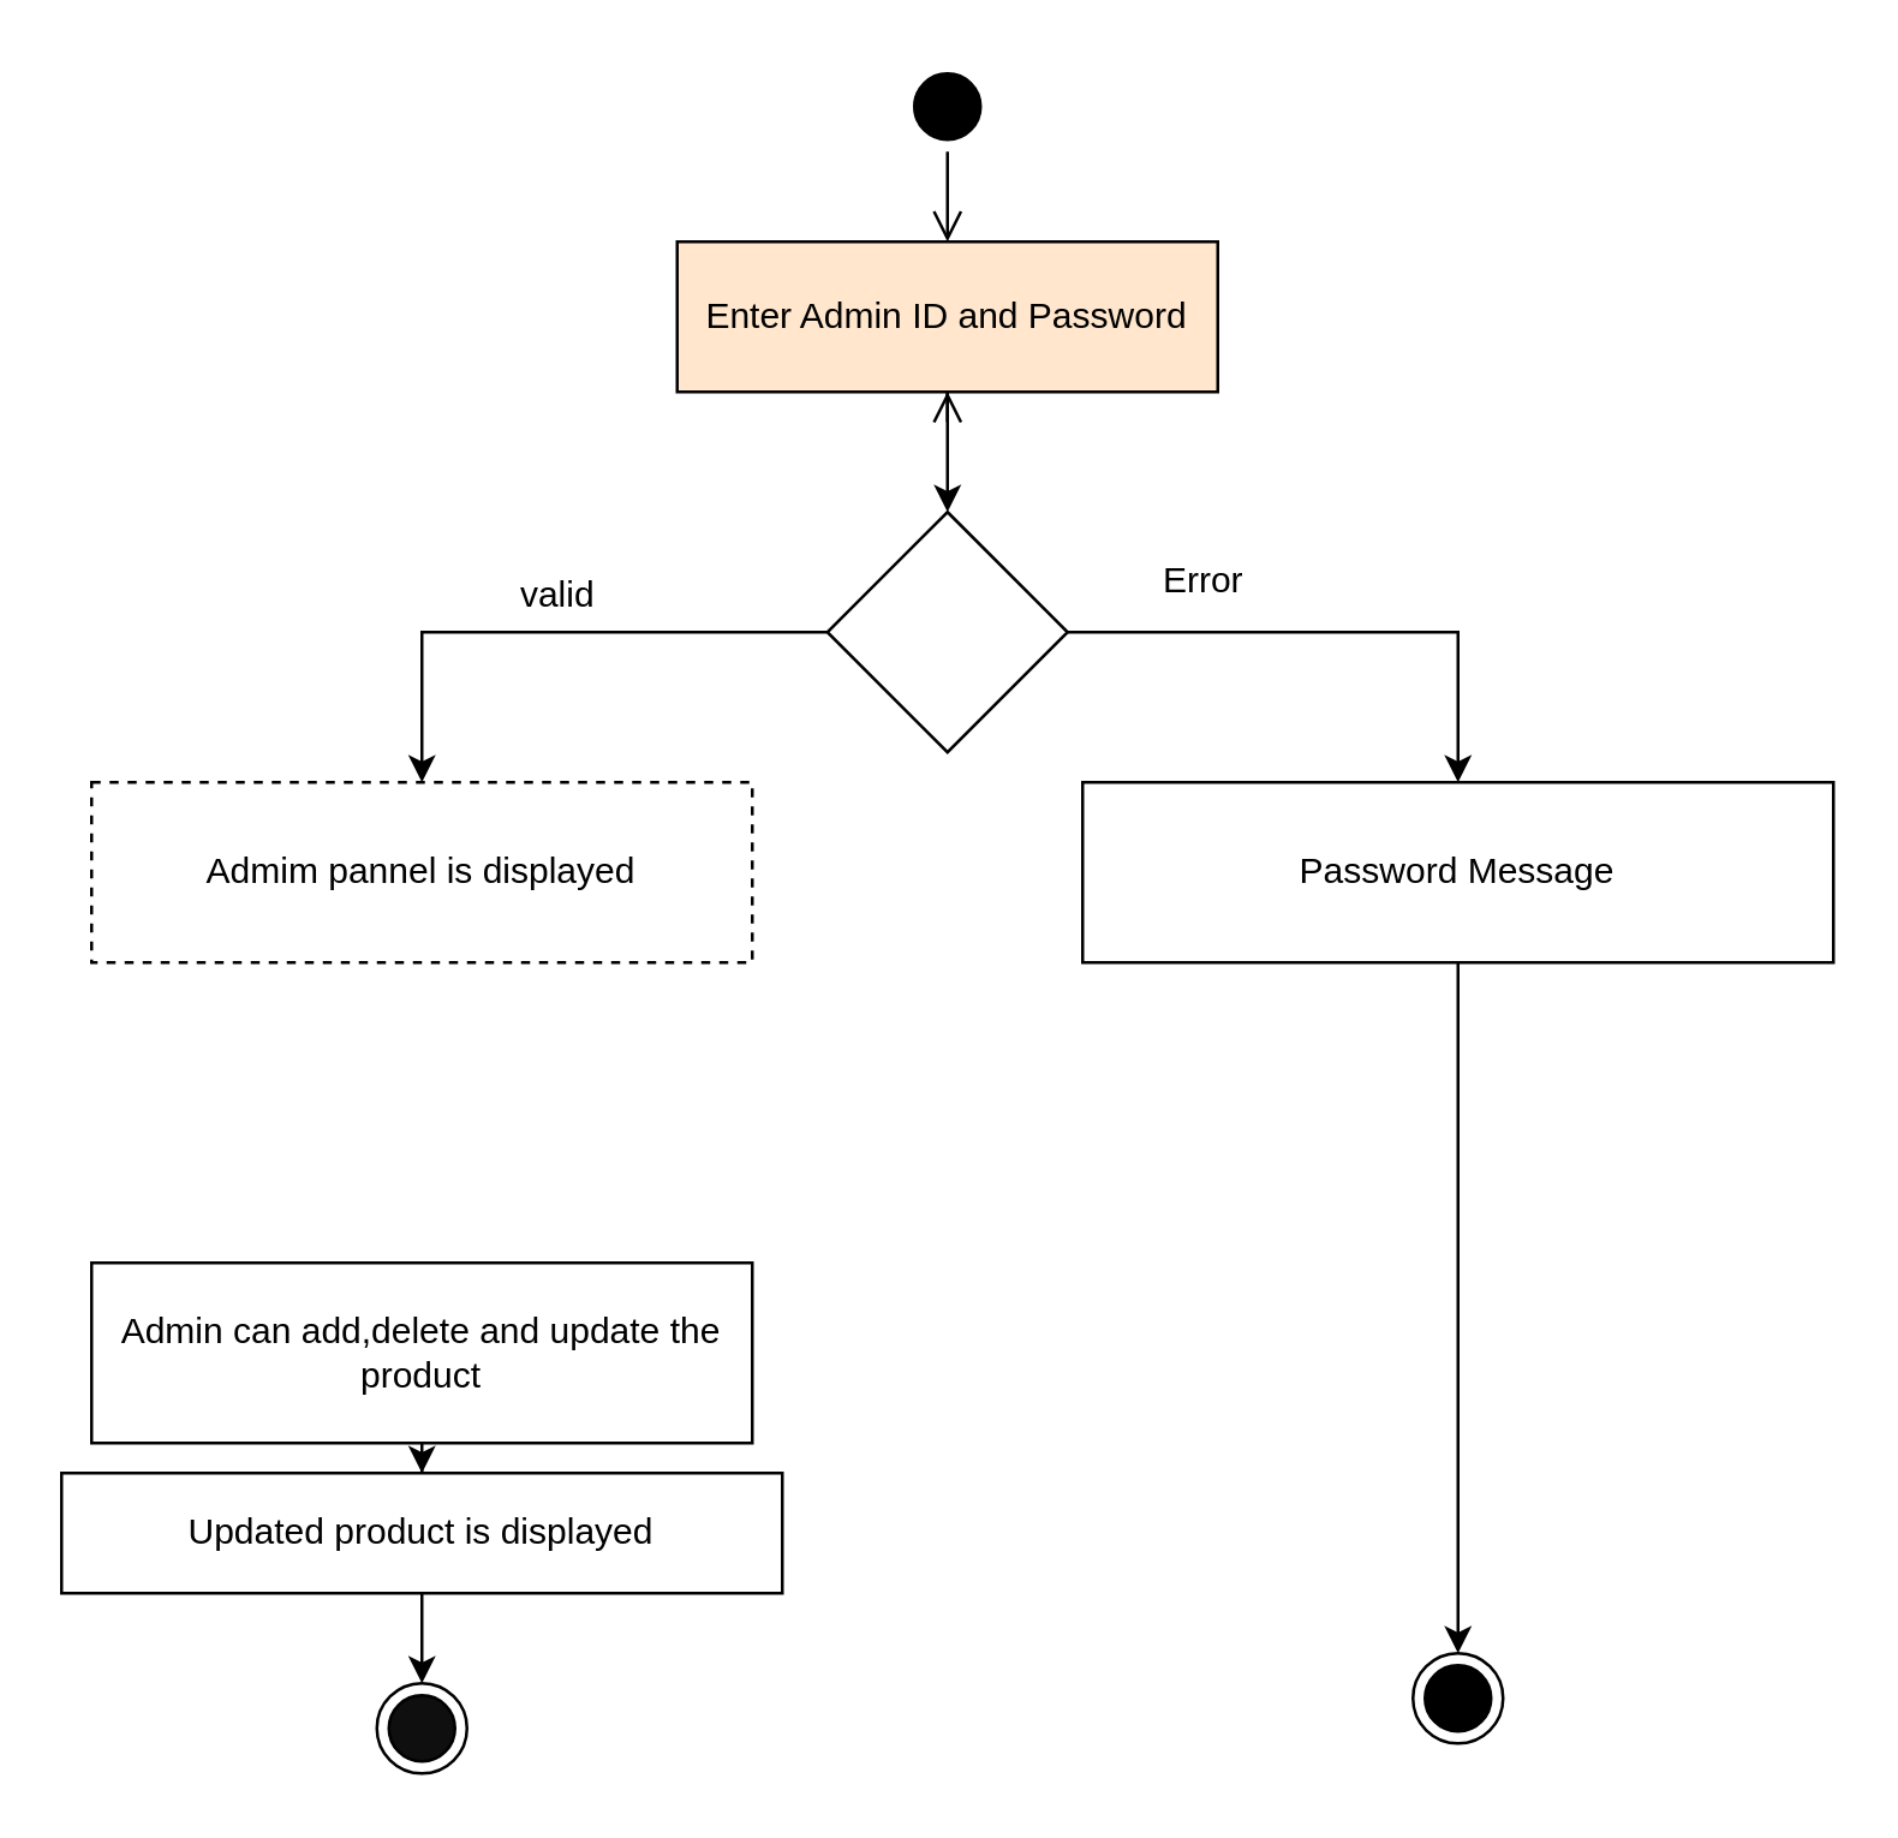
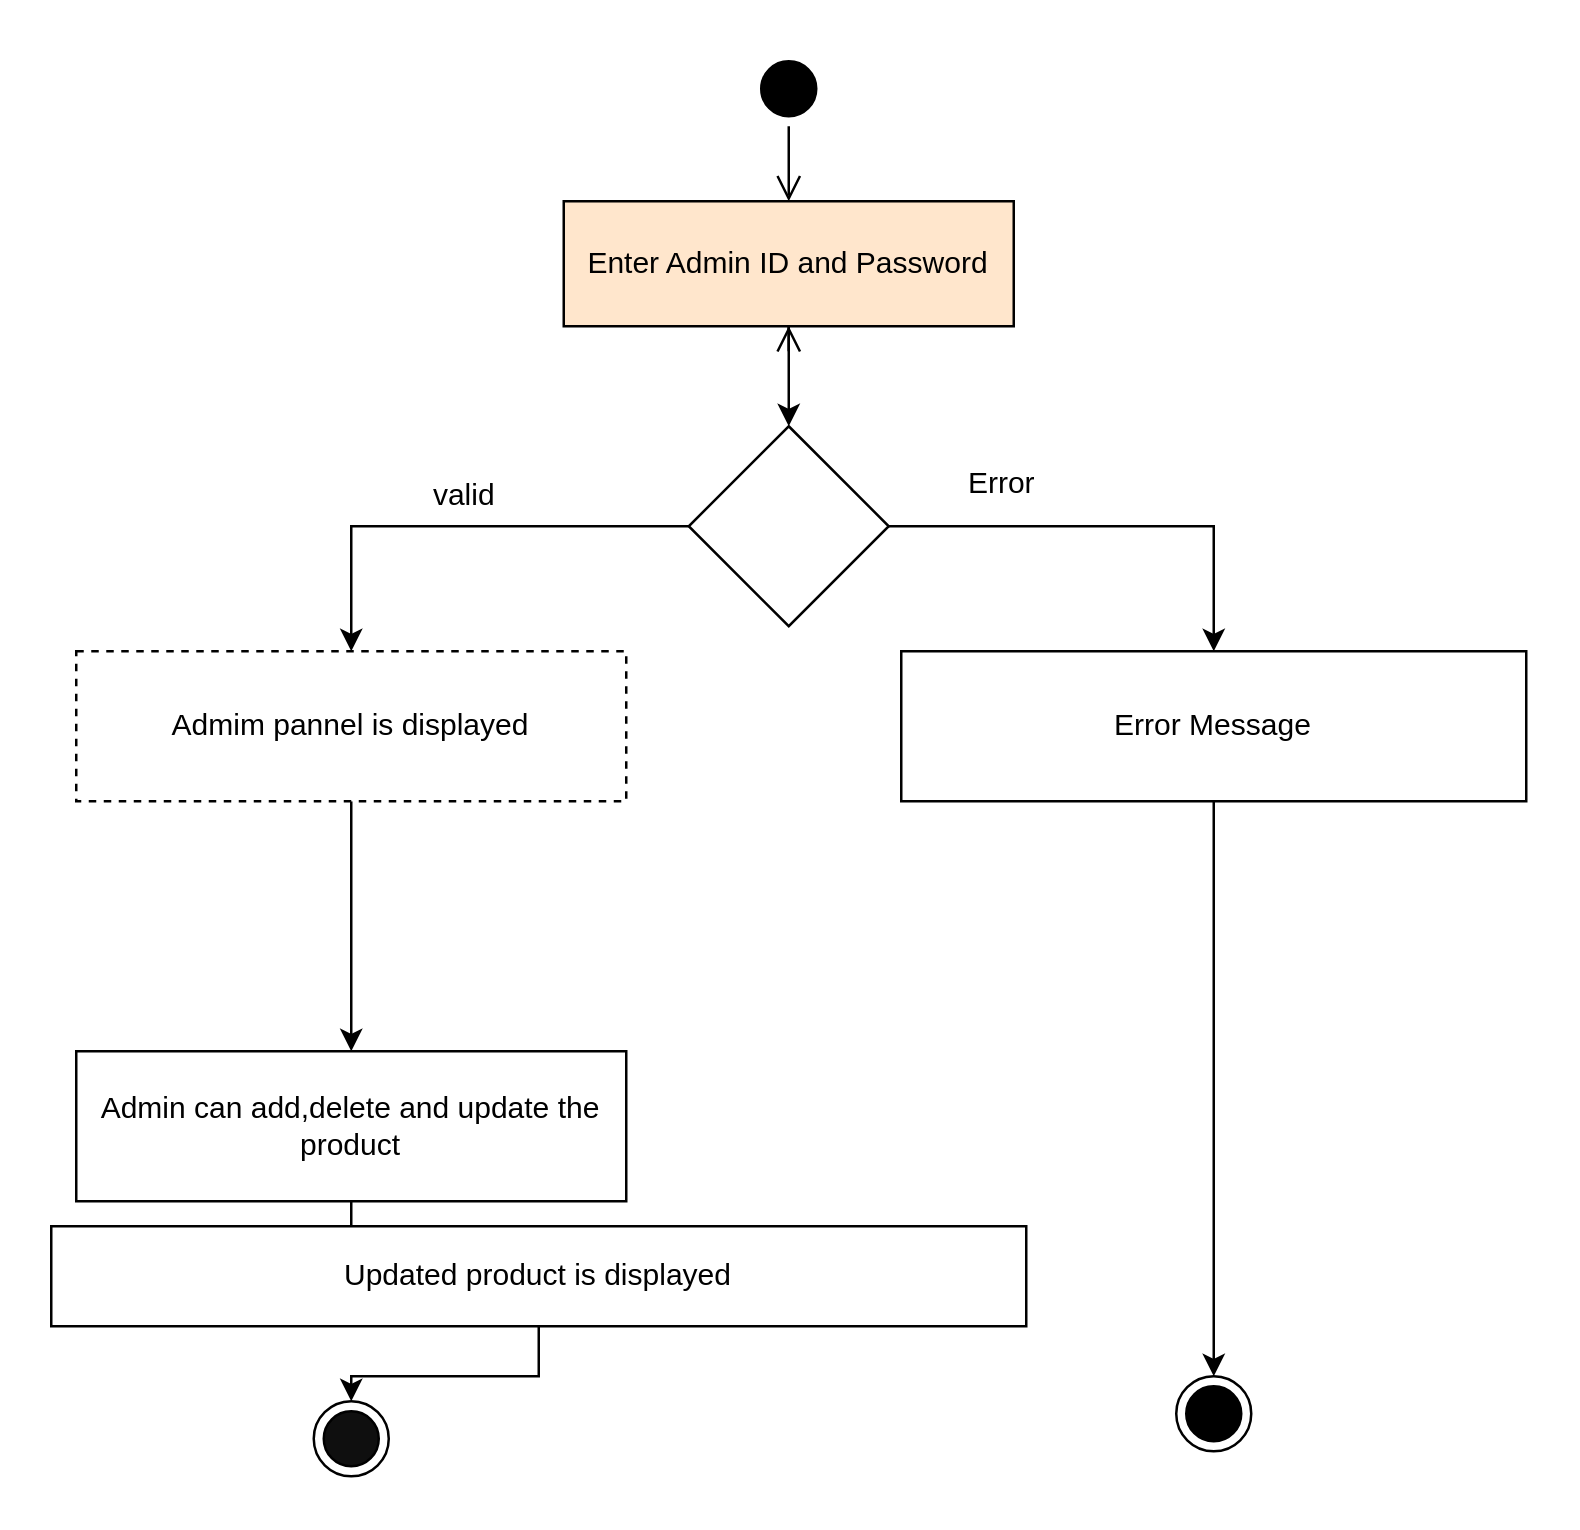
  <mxCell id="0" />
  <mxCell id="1" parent="0" />
  <mxCell id="2" value="" style="ellipse;html=1;shape=startState;labelBackgroundColor=none;fillColor=#000000;" vertex="1" parent="1"><mxGeometry x="300" width="30" height="30" as="geometry" y="20" /></mxCell>
  <mxCell id="3" value="" style="edgeStyle=orthogonalEdgeStyle;html=1;verticalAlign=bottom;endArrow=open;endSize=8;rounded=0;labelBackgroundColor=none;fontColor=default;" edge="1" source="11" parent="1"><mxGeometry relative="1" as="geometry"><mxPoint x="315" y="130" as="targetPoint" /></mxGeometry></mxCell>
  <mxCell id="4" value="" style="edgeStyle=orthogonalEdgeStyle;rounded=0;orthogonalLoop=1;jettySize=auto;html=1;labelBackgroundColor=none;fontColor=default;" edge="1" parent="1" source="11" target="7"><mxGeometry relative="1" as="geometry" /></mxCell>
  <mxCell id="5" value="" style="edgeStyle=orthogonalEdgeStyle;rounded=0;orthogonalLoop=1;jettySize=auto;html=1;labelBackgroundColor=none;fontColor=default;" edge="1" parent="1" source="7" target="9"><mxGeometry relative="1" as="geometry" /></mxCell>
  <mxCell id="6" value="" style="edgeStyle=orthogonalEdgeStyle;rounded=0;orthogonalLoop=1;jettySize=auto;html=1;labelBackgroundColor=none;fontColor=default;" edge="1" parent="1" source="7" target="13"><mxGeometry relative="1" as="geometry" /></mxCell>
  <mxCell id="7" value="" style="rhombus;whiteSpace=wrap;html=1;labelBackgroundColor=none;" vertex="1" parent="1"><mxGeometry x="275" y="170" width="80" height="80" as="geometry" /></mxCell>
+ <mxCell id="8" value="" style="edgeStyle=orthogonalEdgeStyle;rounded=0;orthogonalLoop=1;jettySize=auto;html=1;labelBackgroundColor=none;fontColor=default;" edge="1" parent="1" source="9" target="17"><mxGeometry relative="1" as="geometry" /></mxCell>
  <mxCell id="9" value="Admim pannel is displayed" style="whiteSpace=wrap;html=1;labelBackgroundColor=none;dashed=1;" vertex="1" parent="1"><mxGeometry x="30" y="260" width="220" height="60" as="geometry" /></mxCell>
  <mxCell id="10" value="" style="edgeStyle=orthogonalEdgeStyle;html=1;verticalAlign=bottom;endArrow=open;endSize=8;rounded=0;labelBackgroundColor=none;fontColor=default;" edge="1" parent="1" source="2" target="11"><mxGeometry relative="1" as="geometry"><mxPoint x="315" y="130" as="targetPoint" /><mxPoint x="315" y="50" as="sourcePoint" /></mxGeometry></mxCell>
  <mxCell id="11" value="Enter Admin ID and Password" style="html=1;whiteSpace=wrap;labelBackgroundColor=none;fillColor=#ffe6cc;" vertex="1" parent="1"><mxGeometry x="225" y="80" width="180" height="50" as="geometry" /></mxCell>
  <mxCell id="12" value="" style="edgeStyle=orthogonalEdgeStyle;rounded=0;orthogonalLoop=1;jettySize=auto;html=1;labelBackgroundColor=none;fontColor=default;" edge="1" parent="1" source="13" target="21"><mxGeometry relative="1" as="geometry" /></mxCell>
- <mxCell id="13" value="Password Message" style="whiteSpace=wrap;html=1;labelBackgroundColor=none;" vertex="1" parent="1"><mxGeometry x="360" y="260" width="250" height="60" as="geometry" /></mxCell>
+ <mxCell id="13" value="Error Message" style="whiteSpace=wrap;html=1;labelBackgroundColor=none;" vertex="1" parent="1"><mxGeometry x="360" y="260" width="250" height="60" as="geometry" /></mxCell>
  <mxCell id="14" value="valid" style="text;html=1;align=center;verticalAlign=middle;resizable=0;points=[];autosize=1;strokeColor=none;fillColor=none;labelBackgroundColor=none;" vertex="1" parent="1"><mxGeometry x="160" y="183" width="50" height="30" as="geometry" /></mxCell>
  <mxCell id="15" value="Error" style="text;html=1;align=center;verticalAlign=middle;resizable=0;points=[];autosize=1;strokeColor=none;fillColor=none;labelBackgroundColor=none;" vertex="1" parent="1"><mxGeometry x="370" y="178" width="60" height="30" as="geometry" /></mxCell>
  <mxCell id="16" value="" style="edgeStyle=orthogonalEdgeStyle;rounded=0;orthogonalLoop=1;jettySize=auto;html=1;labelBackgroundColor=none;fontColor=default;" edge="1" parent="1" source="17" target="19"><mxGeometry relative="1" as="geometry" /></mxCell>
  <mxCell id="17" value="Admin can add,delete and update the product" style="whiteSpace=wrap;html=1;labelBackgroundColor=none;" vertex="1" parent="1"><mxGeometry x="30" y="420" width="220" height="60" as="geometry" /></mxCell>
  <mxCell id="18" value="" style="edgeStyle=orthogonalEdgeStyle;rounded=0;orthogonalLoop=1;jettySize=auto;html=1;labelBackgroundColor=none;fontColor=default;" edge="1" parent="1" source="19" target="20"><mxGeometry relative="1" as="geometry" /></mxCell>
- <mxCell id="19" value="Updated product is displayed" style="whiteSpace=wrap;html=1;labelBackgroundColor=none;" vertex="1" parent="1"><mxGeometry x="20" y="490" width="240" height="40" as="geometry" /></mxCell>
+ <mxCell id="19" value="Updated product is displayed" style="whiteSpace=wrap;html=1;labelBackgroundColor=none;" vertex="1" parent="1"><mxGeometry x="20" y="490" width="390" height="40" as="geometry" /></mxCell>
  <mxCell id="20" value="" style="ellipse;html=1;shape=endState;labelBackgroundColor=none;fillColor=#0F0F0F;" vertex="1" parent="1"><mxGeometry x="125" y="560" width="30" height="30" as="geometry" /></mxCell>
  <mxCell id="21" value="" style="ellipse;html=1;shape=endState;labelBackgroundColor=none;fillColor=#000000;" vertex="1" parent="1"><mxGeometry x="470" y="550" width="30" height="30" as="geometry" /></mxCell>
